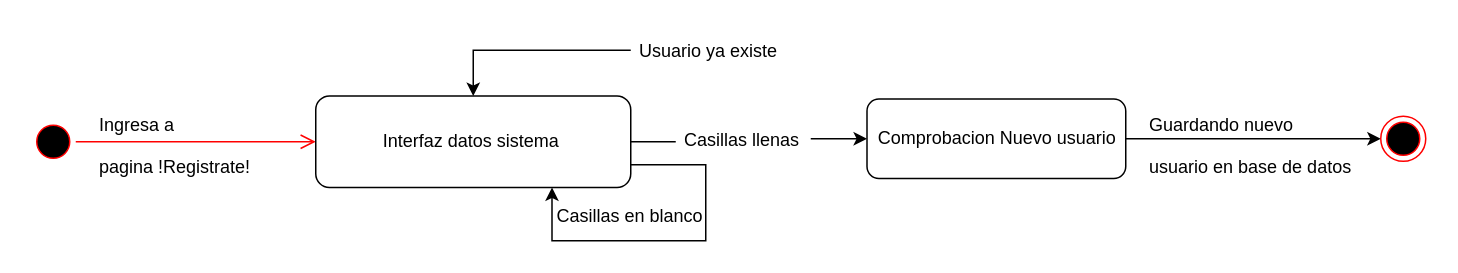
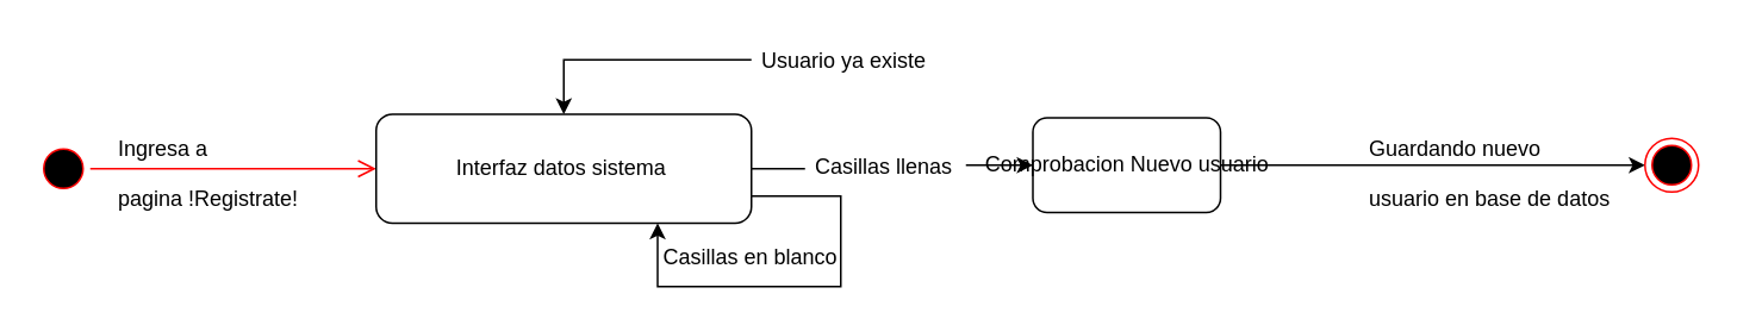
  <mxCell id="0" />
  <mxCell id="1" parent="0" />
  <mxCell id="2" value="" style="ellipse;html=1;shape=startState;fillColor=#000000;strokeColor=#ff0000;" vertex="1" parent="1"><mxGeometry x="20" y="79" width="30" height="30" as="geometry" /></mxCell>
  <mxCell id="3" value="" style="edgeStyle=orthogonalEdgeStyle;html=1;verticalAlign=bottom;endArrow=open;endSize=8;strokeColor=#ff0000;rounded=0;exitX=1;exitY=0.5;exitDx=0;exitDy=0;entryX=0;entryY=0.5;entryDx=0;entryDy=0;" edge="1" parent="1" source="2" target="6"><mxGeometry relative="1" as="geometry"><mxPoint x="170" y="94" as="targetPoint" /><mxPoint x="210" y="129" as="sourcePoint" /><Array as="points" /></mxGeometry></mxCell>
  <mxCell id="4" value="Ingresa a &#10;&#10;pagina !Registrate!" style="text;strokeColor=none;fillColor=none;align=left;verticalAlign=top;spacingLeft=4;spacingRight=4;overflow=hidden;rotatable=0;points=[[0,0.5],[1,0.5]];portConstraint=eastwest;rounded=1;" vertex="1" parent="1"><mxGeometry x="60" y="69" width="110" height="60" as="geometry" /></mxCell>
  <mxCell id="5" style="edgeStyle=orthogonalEdgeStyle;rounded=0;orthogonalLoop=1;jettySize=auto;html=1;exitX=1;exitY=0.5;exitDx=0;exitDy=0;entryX=0;entryY=0.5;entryDx=0;entryDy=0;startArrow=none;" edge="1" parent="1" source="12" target="9"><mxGeometry relative="1" as="geometry" /></mxCell>
  <mxCell id="6" value="Interfaz datos sistema&amp;nbsp;" style="html=1;rounded=1;" vertex="1" parent="1"><mxGeometry x="210" y="63.5" width="210" height="61" as="geometry" /></mxCell>
  <mxCell id="7" style="edgeStyle=orthogonalEdgeStyle;rounded=0;orthogonalLoop=1;jettySize=auto;html=1;exitX=0;exitY=0.5;exitDx=0;exitDy=0;entryX=0.5;entryY=0;entryDx=0;entryDy=0;startArrow=none;" edge="1" parent="1" source="14" target="6"><mxGeometry relative="1" as="geometry"><Array as="points"><mxPoint x="315" y="33" /></Array></mxGeometry></mxCell>
  <mxCell id="8" style="edgeStyle=orthogonalEdgeStyle;rounded=0;orthogonalLoop=1;jettySize=auto;html=1;exitX=1;exitY=0.5;exitDx=0;exitDy=0;" edge="1" parent="1" source="9" target="15"><mxGeometry relative="1" as="geometry" /></mxCell>
- <mxCell id="9" value="Comprobacion Nuevo usuario" style="html=1;rounded=1;" vertex="1" parent="1"><mxGeometry x="577.5" y="65.5" width="172.5" height="53" as="geometry" /></mxCell>
+ <mxCell id="9" value="Comprobacion Nuevo usuario" style="html=1;rounded=1;" vertex="1" parent="1"><mxGeometry x="577.5" y="65.5" width="105" height="53" as="geometry" /></mxCell>
  <mxCell id="10" style="edgeStyle=orthogonalEdgeStyle;rounded=0;orthogonalLoop=1;jettySize=auto;html=1;exitX=1;exitY=0.75;exitDx=0;exitDy=0;entryX=0.75;entryY=1;entryDx=0;entryDy=0;" edge="1" parent="1" source="6" target="6"><mxGeometry relative="1" as="geometry"><Array as="points"><mxPoint x="470" y="109" /><mxPoint x="470" y="160" /><mxPoint x="368" y="160" /></Array></mxGeometry></mxCell>
  <mxCell id="11" value="Casillas en blanco" style="text;strokeColor=none;fillColor=none;align=left;verticalAlign=top;spacingLeft=4;spacingRight=4;overflow=hidden;rotatable=0;points=[[0,0.5],[1,0.5]];portConstraint=eastwest;rounded=1;" vertex="1" parent="1"><mxGeometry x="365" y="130" width="110" height="26" as="geometry" /></mxCell>
  <mxCell id="12" value="Casillas llenas" style="text;strokeColor=none;fillColor=none;align=left;verticalAlign=top;spacingLeft=4;spacingRight=4;overflow=hidden;rotatable=0;points=[[0,0.5],[1,0.5]];portConstraint=eastwest;rounded=1;" vertex="1" parent="1"><mxGeometry x="450" y="79" width="90" height="26" as="geometry" /></mxCell>
  <mxCell id="13" value="" style="edgeStyle=orthogonalEdgeStyle;rounded=0;orthogonalLoop=1;jettySize=auto;html=1;exitX=1;exitY=0.5;exitDx=0;exitDy=0;endArrow=none;" edge="1" parent="1" source="6"><mxGeometry relative="1" as="geometry"><mxPoint x="420" y="94" as="sourcePoint" /><mxPoint x="450" y="94" as="targetPoint" /><Array as="points"><mxPoint x="450" y="94" /></Array></mxGeometry></mxCell>
  <mxCell id="14" value="Usuario ya existe" style="text;strokeColor=none;fillColor=none;align=left;verticalAlign=top;spacingLeft=4;spacingRight=4;overflow=hidden;rotatable=0;points=[[0,0.5],[1,0.5]];portConstraint=eastwest;rounded=1;" vertex="1" parent="1"><mxGeometry x="420" y="20" width="110" height="26" as="geometry" /></mxCell>
  <mxCell id="15" value="" style="ellipse;html=1;shape=endState;fillColor=#000000;strokeColor=#ff0000;rounded=1;" vertex="1" parent="1"><mxGeometry x="920" y="77" width="30" height="30" as="geometry" /></mxCell>
  <mxCell id="16" value="Guardando nuevo&#10; &#10;usuario en base de datos" style="text;strokeColor=none;fillColor=none;align=left;verticalAlign=top;spacingLeft=4;spacingRight=4;overflow=hidden;rotatable=0;points=[[0,0.5],[1,0.5]];portConstraint=eastwest;rounded=1;" vertex="1" parent="1"><mxGeometry x="760" y="69" width="150" height="51" as="geometry" /></mxCell>
